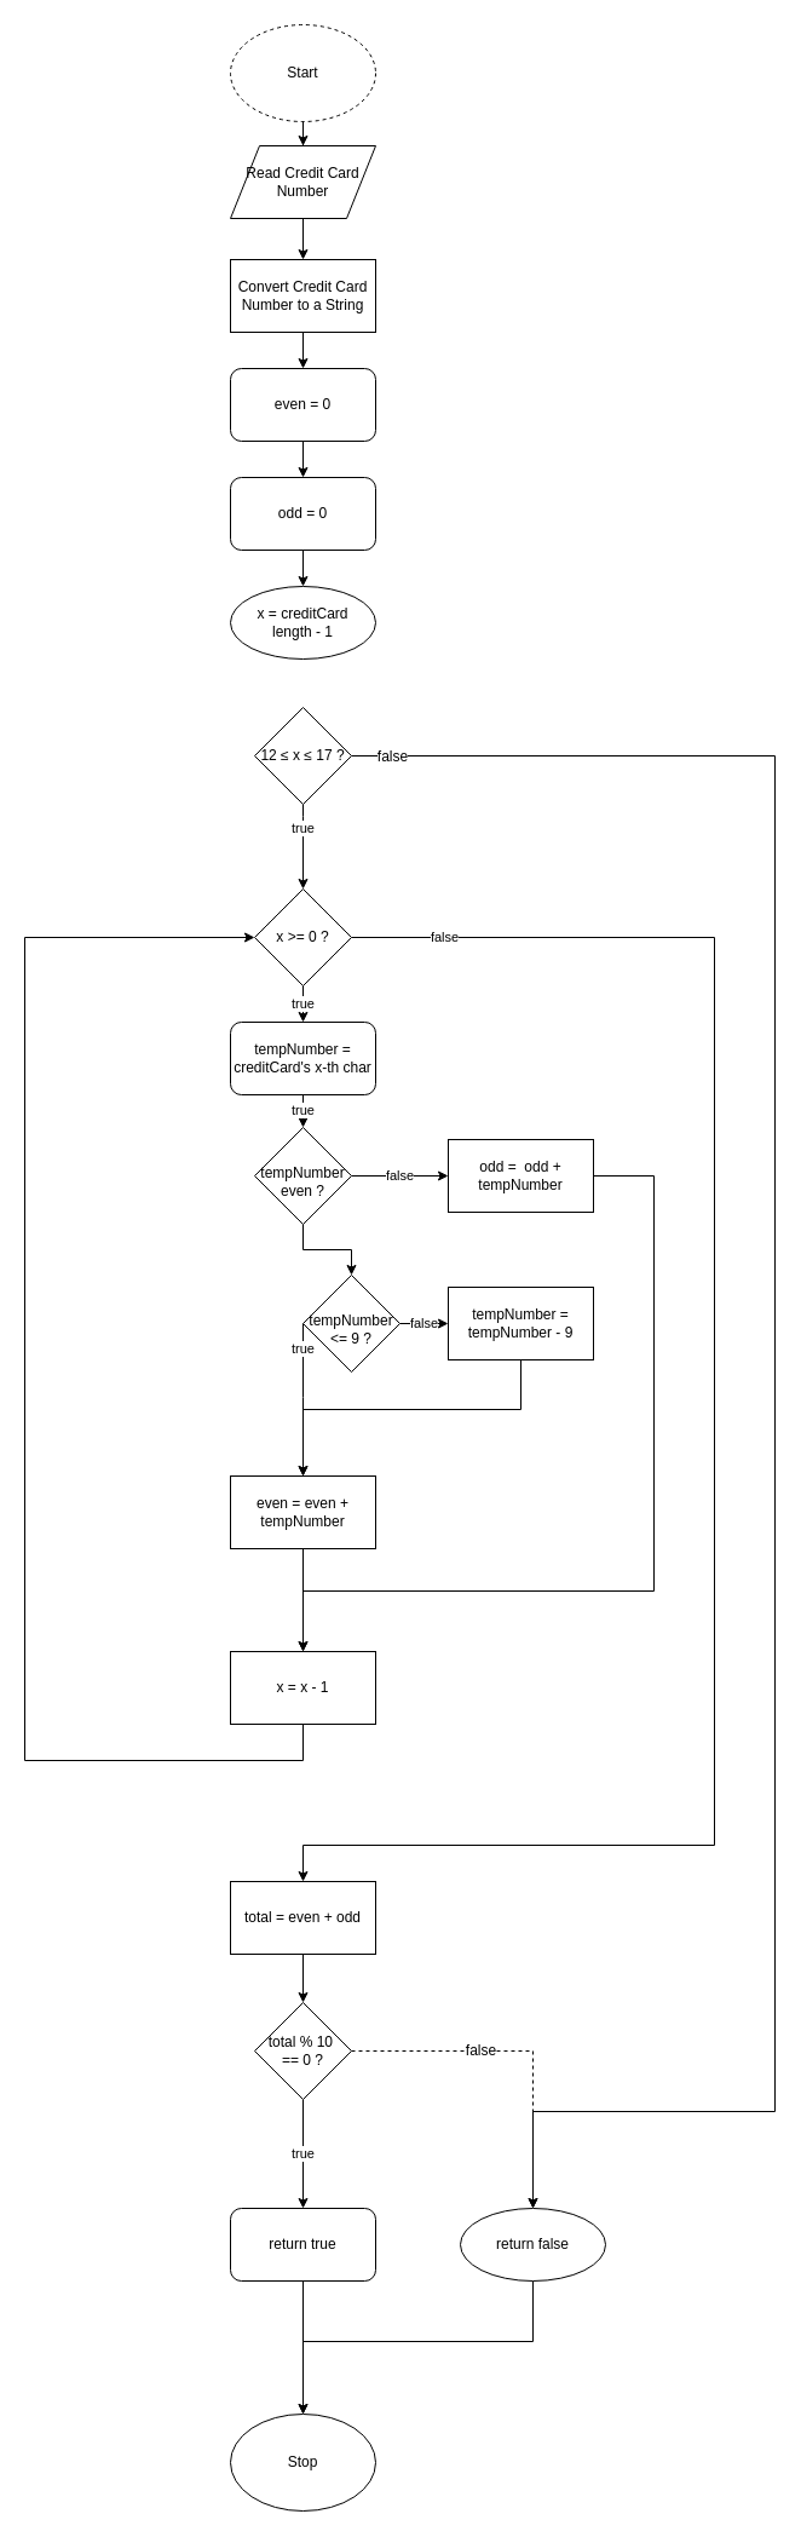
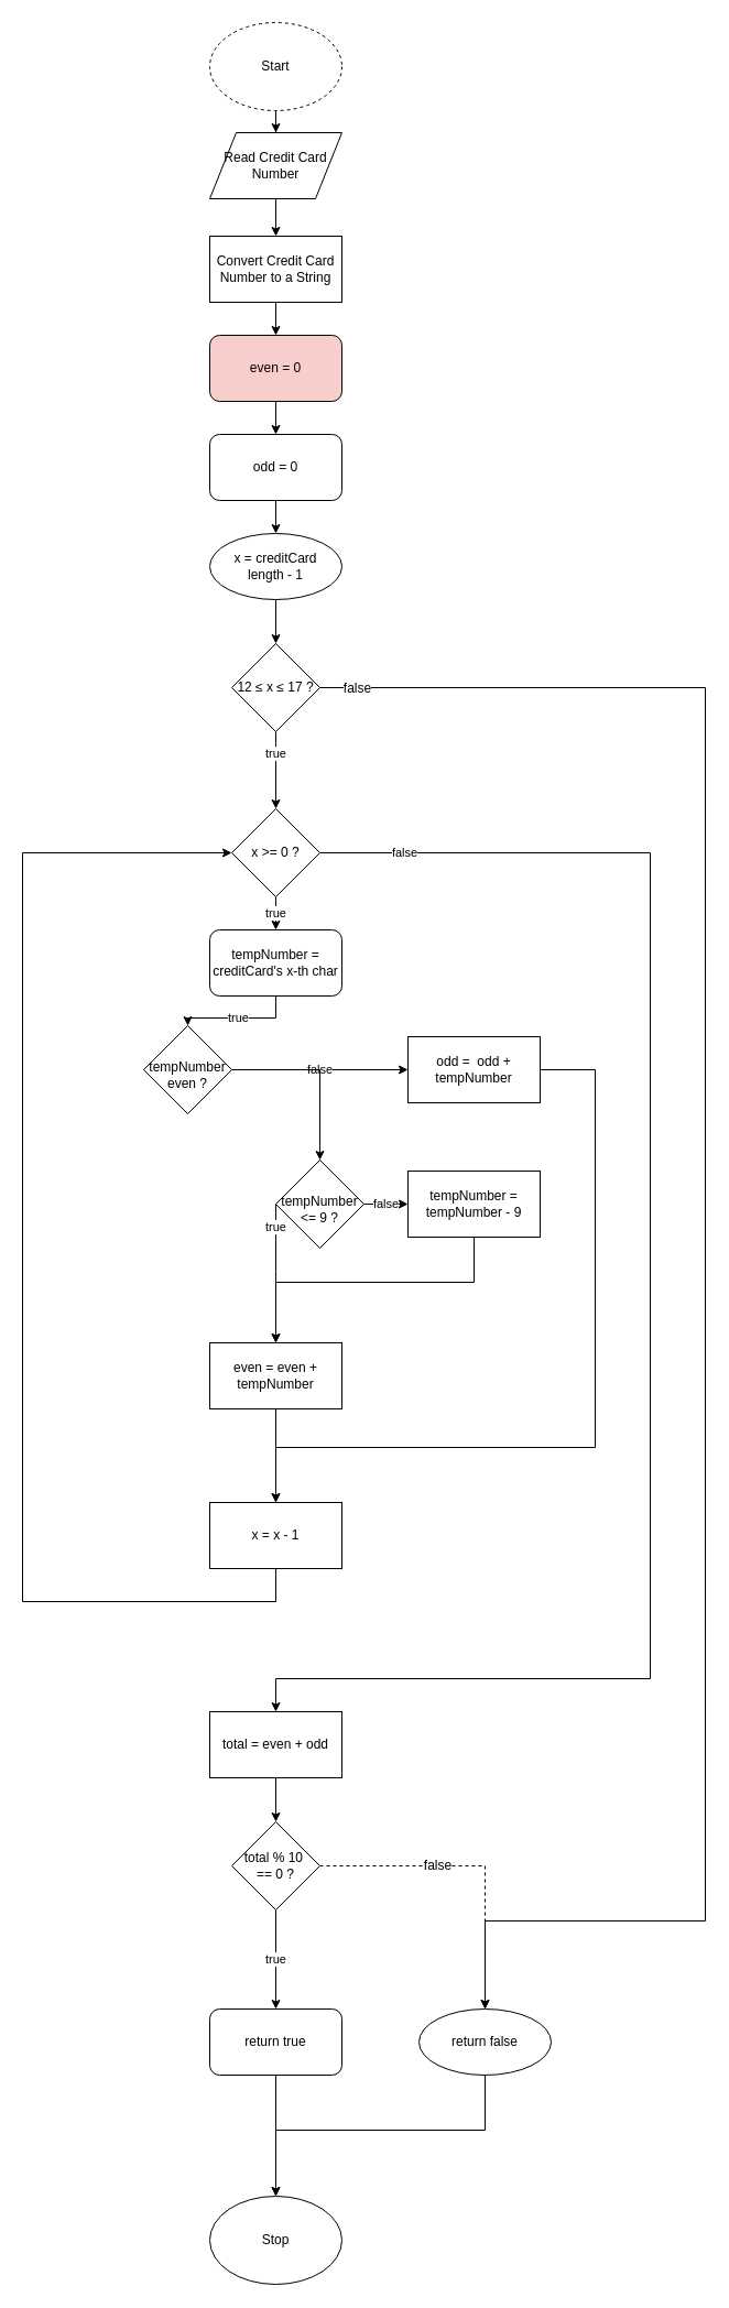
  <mxCell id="0" />
  <mxCell id="1" parent="0" />
  <mxCell id="2" value="Start" style="ellipse;whiteSpace=wrap;html=1;dashed=1;" parent="1" vertex="1"><mxGeometry x="190" y="20" width="120" height="80" as="geometry" /></mxCell>
  <mxCell id="3" value="true" style="edgeStyle=orthogonalEdgeStyle;rounded=0;orthogonalLoop=1;jettySize=auto;html=1;" parent="1" source="47" target="8" edge="1"><mxGeometry x="-0.427" relative="1" as="geometry"><mxPoint x="250" y="624" as="sourcePoint" /><Array as="points"><mxPoint x="250" y="674" /><mxPoint x="250" y="674" /></Array><mxPoint as="offset" /></mxGeometry></mxCell>
+ <mxCell id="4" value="" style="edgeStyle=orthogonalEdgeStyle;rounded=0;orthogonalLoop=1;jettySize=auto;html=1;" parent="1" source="5" target="47" edge="1"><mxGeometry relative="1" as="geometry" /></mxCell>
  <mxCell id="5" value="x = creditCard &lt;br&gt;length - 1" style="ellipse;whiteSpace=wrap;html=1;" parent="1" vertex="1"><mxGeometry x="190" y="484" width="120" height="60" as="geometry" /></mxCell>
  <mxCell id="6" value="true" style="edgeStyle=orthogonalEdgeStyle;rounded=0;orthogonalLoop=1;jettySize=auto;html=1;" parent="1" source="30" target="16" edge="1"><mxGeometry relative="1" as="geometry" /></mxCell>
  <mxCell id="7" value="false" style="edgeStyle=orthogonalEdgeStyle;rounded=0;orthogonalLoop=1;jettySize=auto;html=1;entryX=0.5;entryY=0;entryDx=0;entryDy=0;" parent="1" source="8" target="33" edge="1"><mxGeometry x="-0.891" relative="1" as="geometry"><mxPoint x="250" y="1424" as="targetPoint" /><Array as="points"><mxPoint x="590" y="774" /><mxPoint x="590" y="1524" /><mxPoint x="250" y="1524" /></Array><mxPoint as="offset" /></mxGeometry></mxCell>
  <mxCell id="8" value="x &amp;gt;= 0 ?" style="rhombus;whiteSpace=wrap;html=1;" parent="1" vertex="1"><mxGeometry x="210" y="734" width="80" height="80" as="geometry" /></mxCell>
  <mxCell id="9" value="" style="edgeStyle=orthogonalEdgeStyle;rounded=0;orthogonalLoop=1;jettySize=auto;html=1;" parent="1" source="10" target="18" edge="1"><mxGeometry relative="1" as="geometry" /></mxCell>
  <mxCell id="10" value="Convert Credit Card Number to a String" style="rounded=0;whiteSpace=wrap;html=1;" parent="1" vertex="1"><mxGeometry x="190" y="214" width="120" height="60" as="geometry" /></mxCell>
  <mxCell id="11" value="" style="edgeStyle=orthogonalEdgeStyle;rounded=0;orthogonalLoop=1;jettySize=auto;html=1;" parent="1" source="12" target="10" edge="1"><mxGeometry relative="1" as="geometry" /></mxCell>
  <mxCell id="12" value="Read Credit Card&lt;br&gt;Number" style="shape=parallelogram;perimeter=parallelogramPerimeter;whiteSpace=wrap;html=1;" parent="1" vertex="1"><mxGeometry x="190" y="120" width="120" height="60" as="geometry" /></mxCell>
  <mxCell id="13" value="" style="edgeStyle=orthogonalEdgeStyle;rounded=0;orthogonalLoop=1;jettySize=auto;html=1;" parent="1" source="2" target="12" edge="1"><mxGeometry relative="1" as="geometry"><mxPoint x="250" y="100" as="sourcePoint" /><mxPoint x="250" y="340" as="targetPoint" /></mxGeometry></mxCell>
  <mxCell id="14" value="false" style="edgeStyle=orthogonalEdgeStyle;rounded=0;orthogonalLoop=1;jettySize=auto;html=1;" parent="1" source="16" target="22" edge="1"><mxGeometry relative="1" as="geometry" /></mxCell>
  <mxCell id="15" value="" style="edgeStyle=orthogonalEdgeStyle;rounded=0;orthogonalLoop=1;jettySize=auto;html=1;" parent="1" source="16" target="25" edge="1"><mxGeometry relative="1" as="geometry" /></mxCell>
- <mxCell id="16" value="tempNumber even ?" style="rhombus;whiteSpace=wrap;html=1;spacingTop=9;" parent="1" vertex="1"><mxGeometry x="210" y="931" width="80" height="80" as="geometry" /></mxCell>
+ <mxCell id="16" value="tempNumber even ?" style="rhombus;whiteSpace=wrap;html=1;spacingTop=9;" parent="1" vertex="1"><mxGeometry x="130" y="931" width="80" height="80" as="geometry" /></mxCell>
  <mxCell id="17" value="" style="edgeStyle=orthogonalEdgeStyle;rounded=0;orthogonalLoop=1;jettySize=auto;html=1;" parent="1" source="18" target="20" edge="1"><mxGeometry relative="1" as="geometry" /></mxCell>
- <mxCell id="18" value="even = 0" style="rounded=1;whiteSpace=wrap;html=1;" parent="1" vertex="1"><mxGeometry x="190" y="304" width="120" height="60" as="geometry" /></mxCell>
+ <mxCell id="18" value="even = 0" style="rounded=1;whiteSpace=wrap;html=1;fillColor=#f8cecc;" parent="1" vertex="1"><mxGeometry x="190" y="304" width="120" height="60" as="geometry" /></mxCell>
  <mxCell id="19" value="" style="edgeStyle=orthogonalEdgeStyle;rounded=0;orthogonalLoop=1;jettySize=auto;html=1;" parent="1" source="20" target="5" edge="1"><mxGeometry relative="1" as="geometry" /></mxCell>
  <mxCell id="20" value="odd = 0" style="rounded=1;whiteSpace=wrap;html=1;" parent="1" vertex="1"><mxGeometry x="190" y="394" width="120" height="60" as="geometry" /></mxCell>
  <mxCell id="21" value="" style="edgeStyle=orthogonalEdgeStyle;rounded=0;orthogonalLoop=1;jettySize=auto;html=1;entryX=0.5;entryY=0;entryDx=0;entryDy=0;" parent="1" source="22" edge="1"><mxGeometry relative="1" as="geometry"><mxPoint x="250" y="1364" as="targetPoint" /><Array as="points"><mxPoint x="540" y="971" /><mxPoint x="540" y="1314" /><mxPoint x="250" y="1314" /></Array></mxGeometry></mxCell>
  <mxCell id="22" value="odd =&amp;nbsp; odd + tempNumber" style="rounded=0;whiteSpace=wrap;html=1;" parent="1" vertex="1"><mxGeometry x="370" y="941" width="120" height="60" as="geometry" /></mxCell>
  <mxCell id="23" value="false" style="edgeStyle=orthogonalEdgeStyle;rounded=0;orthogonalLoop=1;jettySize=auto;html=1;" parent="1" source="25" edge="1"><mxGeometry relative="1" as="geometry"><mxPoint x="370" y="1093" as="targetPoint" /></mxGeometry></mxCell>
  <mxCell id="24" value="true" style="edgeStyle=orthogonalEdgeStyle;rounded=0;orthogonalLoop=1;jettySize=auto;html=1;" parent="1" source="25" target="29" edge="1"><mxGeometry x="-0.506" y="-10" relative="1" as="geometry"><Array as="points"><mxPoint x="250" y="1154" /><mxPoint x="250" y="1154" /></Array><mxPoint x="10" y="-10" as="offset" /></mxGeometry></mxCell>
  <mxCell id="25" value="tempNumber &amp;lt;= 9 ?" style="rhombus;whiteSpace=wrap;html=1;spacingLeft=0;spacingTop=10;" parent="1" vertex="1"><mxGeometry x="250" y="1053" width="80" height="80" as="geometry" /></mxCell>
  <mxCell id="26" value="" style="edgeStyle=orthogonalEdgeStyle;rounded=0;orthogonalLoop=1;jettySize=auto;html=1;entryX=0.5;entryY=0;entryDx=0;entryDy=0;" parent="1" source="27" target="29" edge="1"><mxGeometry relative="1" as="geometry"><mxPoint x="250" y="1214" as="targetPoint" /><Array as="points"><mxPoint x="430" y="1164" /><mxPoint x="250" y="1164" /></Array></mxGeometry></mxCell>
  <mxCell id="27" value="tempNumber = tempNumber - 9" style="rounded=0;whiteSpace=wrap;html=1;" parent="1" vertex="1"><mxGeometry x="370" y="1063" width="120" height="60" as="geometry" /></mxCell>
  <mxCell id="28" value="" style="edgeStyle=orthogonalEdgeStyle;rounded=0;orthogonalLoop=1;jettySize=auto;html=1;" parent="1" source="29" edge="1"><mxGeometry relative="1" as="geometry"><mxPoint x="250" y="1364" as="targetPoint" /></mxGeometry></mxCell>
  <mxCell id="29" value="even = even + tempNumber" style="rounded=0;whiteSpace=wrap;html=1;" parent="1" vertex="1"><mxGeometry x="190" y="1219" width="120" height="60" as="geometry" /></mxCell>
  <mxCell id="30" value="tempNumber = creditCard's x-th char" style="rounded=1;whiteSpace=wrap;html=1;" parent="1" vertex="1"><mxGeometry x="190" y="844" width="120" height="60" as="geometry" /></mxCell>
  <mxCell id="31" value="true" style="edgeStyle=orthogonalEdgeStyle;rounded=0;orthogonalLoop=1;jettySize=auto;html=1;" parent="1" source="8" target="30" edge="1"><mxGeometry relative="1" as="geometry"><mxPoint x="250" y="814" as="sourcePoint" /><mxPoint x="250" y="931" as="targetPoint" /></mxGeometry></mxCell>
  <mxCell id="32" value="" style="edgeStyle=orthogonalEdgeStyle;rounded=0;orthogonalLoop=1;jettySize=auto;html=1;" parent="1" source="33" target="39" edge="1"><mxGeometry relative="1" as="geometry" /></mxCell>
  <mxCell id="33" value="total = even + odd" style="rounded=0;whiteSpace=wrap;html=1;" parent="1" vertex="1"><mxGeometry x="190" y="1554" width="120" height="60" as="geometry" /></mxCell>
  <mxCell id="34" value="x = x - 1" style="rounded=0;whiteSpace=wrap;html=1;" parent="1" vertex="1"><mxGeometry x="190" y="1364" width="120" height="60" as="geometry" /></mxCell>
  <mxCell id="35" value="" style="edgeStyle=orthogonalEdgeStyle;rounded=0;orthogonalLoop=1;jettySize=auto;html=1;entryX=0;entryY=0.5;entryDx=0;entryDy=0;" parent="1" source="34" target="8" edge="1"><mxGeometry relative="1" as="geometry"><mxPoint x="250" y="1444" as="sourcePoint" /><mxPoint x="40" y="764" as="targetPoint" /><Array as="points"><mxPoint x="250" y="1454" /><mxPoint x="20" y="1454" /><mxPoint x="20" y="774" /></Array></mxGeometry></mxCell>
  <mxCell id="36" value="true" style="edgeStyle=orthogonalEdgeStyle;rounded=0;orthogonalLoop=1;jettySize=auto;html=1;" parent="1" source="39" target="41" edge="1"><mxGeometry relative="1" as="geometry" /></mxCell>
  <mxCell id="37" value="" style="edgeStyle=orthogonalEdgeStyle;rounded=0;orthogonalLoop=1;jettySize=auto;html=1;dashed=1;" parent="1" source="39" target="43" edge="1"><mxGeometry relative="1" as="geometry"><mxPoint x="370" y="1694" as="targetPoint" /></mxGeometry></mxCell>
  <mxCell id="38" value="false" style="text;html=1;resizable=0;points=[];align=center;verticalAlign=middle;labelBackgroundColor=#ffffff;" parent="37" vertex="1" connectable="0"><mxGeometry x="-0.246" y="1" relative="1" as="geometry"><mxPoint as="offset" /></mxGeometry></mxCell>
  <mxCell id="39" value="total % 10&amp;nbsp;&lt;br&gt;== 0 ?" style="rhombus;whiteSpace=wrap;html=1;" parent="1" vertex="1"><mxGeometry x="210" y="1654" width="80" height="80" as="geometry" /></mxCell>
  <mxCell id="40" value="" style="edgeStyle=orthogonalEdgeStyle;rounded=0;orthogonalLoop=1;jettySize=auto;html=1;entryX=0.5;entryY=0;entryDx=0;entryDy=0;" parent="1" source="41" target="44" edge="1"><mxGeometry relative="1" as="geometry"><mxPoint x="250" y="1964" as="targetPoint" /></mxGeometry></mxCell>
  <mxCell id="41" value="return true" style="rounded=1;whiteSpace=wrap;html=1;" parent="1" vertex="1"><mxGeometry x="190" y="1824" width="120" height="60" as="geometry" /></mxCell>
  <mxCell id="42" value="" style="edgeStyle=orthogonalEdgeStyle;rounded=0;orthogonalLoop=1;jettySize=auto;html=1;" parent="1" source="43" target="44" edge="1"><mxGeometry relative="1" as="geometry"><mxPoint x="250" y="1954" as="targetPoint" /><Array as="points"><mxPoint x="440" y="1934" /><mxPoint x="250" y="1934" /></Array></mxGeometry></mxCell>
  <mxCell id="43" value="return false" style="ellipse;whiteSpace=wrap;html=1;" parent="1" vertex="1"><mxGeometry x="380" y="1824" width="120" height="60" as="geometry" /></mxCell>
  <mxCell id="44" value="Stop" style="ellipse;whiteSpace=wrap;html=1;" parent="1" vertex="1"><mxGeometry x="190" y="1994" width="120" height="80" as="geometry" /></mxCell>
  <mxCell id="45" value="" style="edgeStyle=orthogonalEdgeStyle;rounded=0;orthogonalLoop=1;jettySize=auto;html=1;entryX=0.5;entryY=0;entryDx=0;entryDy=0;" parent="1" source="47" target="43" edge="1"><mxGeometry relative="1" as="geometry"><mxPoint x="440" y="1744" as="targetPoint" /><Array as="points"><mxPoint x="640" y="624" /><mxPoint x="640" y="1744" /><mxPoint x="440" y="1744" /></Array></mxGeometry></mxCell>
  <mxCell id="46" value="false" style="text;html=1;resizable=0;points=[];align=center;verticalAlign=middle;labelBackgroundColor=#ffffff;" vertex="1" connectable="0" parent="45"><mxGeometry x="-0.962" relative="1" as="geometry"><mxPoint as="offset" /></mxGeometry></mxCell>
  <mxCell id="47" value="12 ≤ x ≤ 17 ?" style="rhombus;whiteSpace=wrap;html=1;" parent="1" vertex="1"><mxGeometry x="210" y="584" width="80" height="80" as="geometry" /></mxCell>
